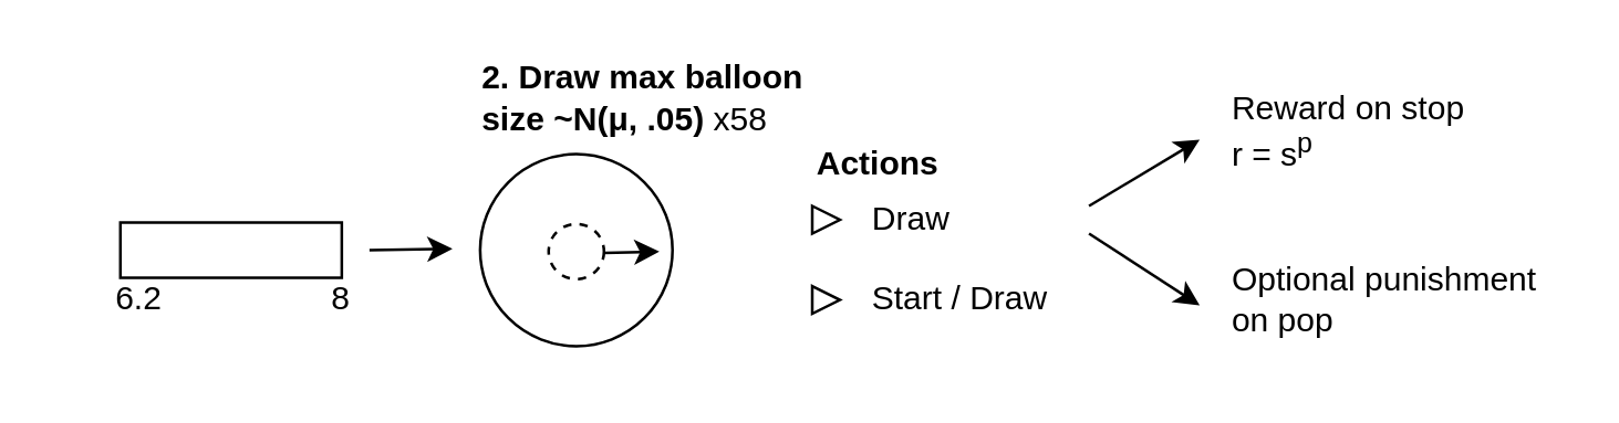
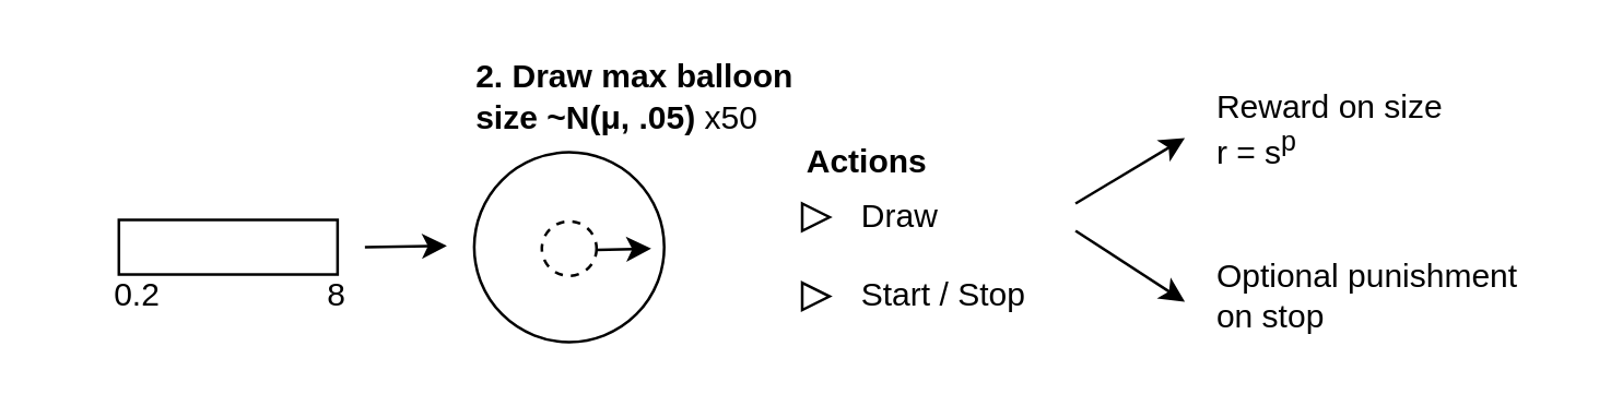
  <mxCell id="0" />
  <mxCell id="1" parent="0" />
  <mxCell id="2" value="" style="rounded=0;whiteSpace=wrap;html=1;" vertex="1" parent="1"><mxGeometry x="43" y="80" width="80" height="20" as="geometry" /></mxCell>
- <mxCell id="3" value="6.2" style="text;html=1;align=center;verticalAlign=middle;whiteSpace=wrap;rounded=0;" vertex="1" parent="1"><mxGeometry x="20" y="93" width="60" height="30" as="geometry" /></mxCell>
+ <mxCell id="3" value="0.2" style="text;html=1;align=center;verticalAlign=middle;whiteSpace=wrap;rounded=0;" vertex="1" parent="1"><mxGeometry x="20" y="93" width="60" height="30" as="geometry" /></mxCell>
  <mxCell id="4" value="8" style="text;html=1;align=center;verticalAlign=middle;whiteSpace=wrap;rounded=0;" vertex="1" parent="1"><mxGeometry x="93" y="93" width="60" height="30" as="geometry" /></mxCell>
  <mxCell id="5" value="" style="triangle;whiteSpace=wrap;html=1;" vertex="1" parent="1"><mxGeometry x="293" y="74" width="10" height="10" as="geometry" /></mxCell>
  <mxCell id="6" value="Draw" style="text;html=1;align=left;verticalAlign=middle;whiteSpace=wrap;rounded=0;" vertex="1" parent="1"><mxGeometry x="313" y="64" width="60" height="30" as="geometry" /></mxCell>
  <mxCell id="7" value="" style="triangle;whiteSpace=wrap;html=1;" vertex="1" parent="1"><mxGeometry x="293" y="103" width="10" height="10" as="geometry" /></mxCell>
- <mxCell id="8" value="Start / Draw" style="text;html=1;align=left;verticalAlign=middle;whiteSpace=wrap;rounded=0;" vertex="1" parent="1"><mxGeometry x="313" y="93" width="70" height="30" as="geometry" /></mxCell>
+ <mxCell id="8" value="Start / Stop" style="text;html=1;align=left;verticalAlign=middle;whiteSpace=wrap;rounded=0;" vertex="1" parent="1"><mxGeometry x="313" y="93" width="70" height="30" as="geometry" /></mxCell>
  <mxCell id="9" value="" style="ellipse;whiteSpace=wrap;html=1;aspect=fixed;dashed=1;" vertex="1" parent="1"><mxGeometry x="197.75" y="80.5" width="20" height="20" as="geometry" /></mxCell>
  <mxCell id="10" value="" style="endArrow=classic;html=1;rounded=0;" edge="1" parent="1"><mxGeometry width="50" height="50" relative="1" as="geometry"><mxPoint x="217.75" y="91" as="sourcePoint" /><mxPoint x="237.75" y="90.5" as="targetPoint" /></mxGeometry></mxCell>
  <mxCell id="11" value="" style="ellipse;whiteSpace=wrap;html=1;aspect=fixed;fillColor=none;" vertex="1" parent="1"><mxGeometry x="173" y="55.25" width="69.5" height="69.5" as="geometry" /></mxCell>
  <mxCell id="12" value="&lt;b&gt;Actions&lt;/b&gt;" style="text;html=1;align=left;verticalAlign=middle;whiteSpace=wrap;rounded=0;" vertex="1" parent="1"><mxGeometry x="293" y="44" width="60" height="30" as="geometry" /></mxCell>
  <mxCell id="13" value="" style="endArrow=classic;html=1;rounded=0;" edge="1" parent="1"><mxGeometry width="50" height="50" relative="1" as="geometry"><mxPoint x="133" y="90" as="sourcePoint" /><mxPoint x="163" y="89.5" as="targetPoint" /></mxGeometry></mxCell>
- <mxCell id="14" value="&lt;div style=&quot;text-align: left;&quot;&gt;&lt;span style=&quot;background-color: transparent; color: light-dark(rgb(0, 0, 0), rgb(255, 255, 255));&quot;&gt;2. Draw max balloon size ~N(&lt;/span&gt;&lt;span style=&quot;background-color: transparent; color: light-dark(rgb(0, 0, 0), rgb(255, 255, 255));&quot;&gt;μ, .05) &lt;span style=&quot;font-weight: normal;&quot;&gt;x58&lt;/span&gt;&lt;/span&gt;&lt;/div&gt;" style="text;html=1;align=center;verticalAlign=middle;whiteSpace=wrap;rounded=0;fontStyle=1" vertex="1" parent="1"><mxGeometry x="173" y="20" width="120" height="30" as="geometry" /></mxCell>
+ <mxCell id="14" value="&lt;div style=&quot;text-align: left;&quot;&gt;&lt;span style=&quot;background-color: transparent; color: light-dark(rgb(0, 0, 0), rgb(255, 255, 255));&quot;&gt;2. Draw max balloon size ~N(&lt;/span&gt;&lt;span style=&quot;background-color: transparent; color: light-dark(rgb(0, 0, 0), rgb(255, 255, 255));&quot;&gt;μ, .05) &lt;span style=&quot;font-weight: normal;&quot;&gt;x50&lt;/span&gt;&lt;/span&gt;&lt;/div&gt;" style="text;html=1;align=center;verticalAlign=middle;whiteSpace=wrap;rounded=0;fontStyle=1" vertex="1" parent="1"><mxGeometry x="173" y="20" width="120" height="30" as="geometry" /></mxCell>
  <mxCell id="15" value="" style="endArrow=classic;html=1;rounded=0;" edge="1" parent="1"><mxGeometry width="50" height="50" relative="1" as="geometry"><mxPoint x="393" y="74" as="sourcePoint" /><mxPoint x="433" y="50" as="targetPoint" /></mxGeometry></mxCell>
- <mxCell id="16" value="Reward on stop&lt;div&gt;r = s&lt;sup&gt;p&lt;/sup&gt;&lt;/div&gt;" style="text;html=1;align=left;verticalAlign=middle;whiteSpace=wrap;rounded=0;" vertex="1" parent="1"><mxGeometry x="443" y="24" width="120" height="46" as="geometry" /></mxCell>
+ <mxCell id="16" value="Reward on size&lt;div&gt;r = s&lt;sup&gt;p&lt;/sup&gt;&lt;/div&gt;" style="text;html=1;align=left;verticalAlign=middle;whiteSpace=wrap;rounded=0;" vertex="1" parent="1"><mxGeometry x="443" y="24" width="120" height="46" as="geometry" /></mxCell>
  <mxCell id="17" value="" style="endArrow=classic;html=1;rounded=0;" edge="1" parent="1"><mxGeometry width="50" height="50" relative="1" as="geometry"><mxPoint x="393" y="84" as="sourcePoint" /><mxPoint x="433" y="110" as="targetPoint" /></mxGeometry></mxCell>
- <mxCell id="18" value="Optional punishment&lt;div&gt;on pop&lt;/div&gt;" style="text;html=1;align=left;verticalAlign=middle;whiteSpace=wrap;rounded=0;" vertex="1" parent="1"><mxGeometry x="443" y="85" width="120" height="46" as="geometry" /></mxCell>
+ <mxCell id="18" value="Optional punishment&lt;div&gt;on stop&lt;/div&gt;" style="text;html=1;align=left;verticalAlign=middle;whiteSpace=wrap;rounded=0;" vertex="1" parent="1"><mxGeometry x="443" y="85" width="120" height="46" as="geometry" /></mxCell>
